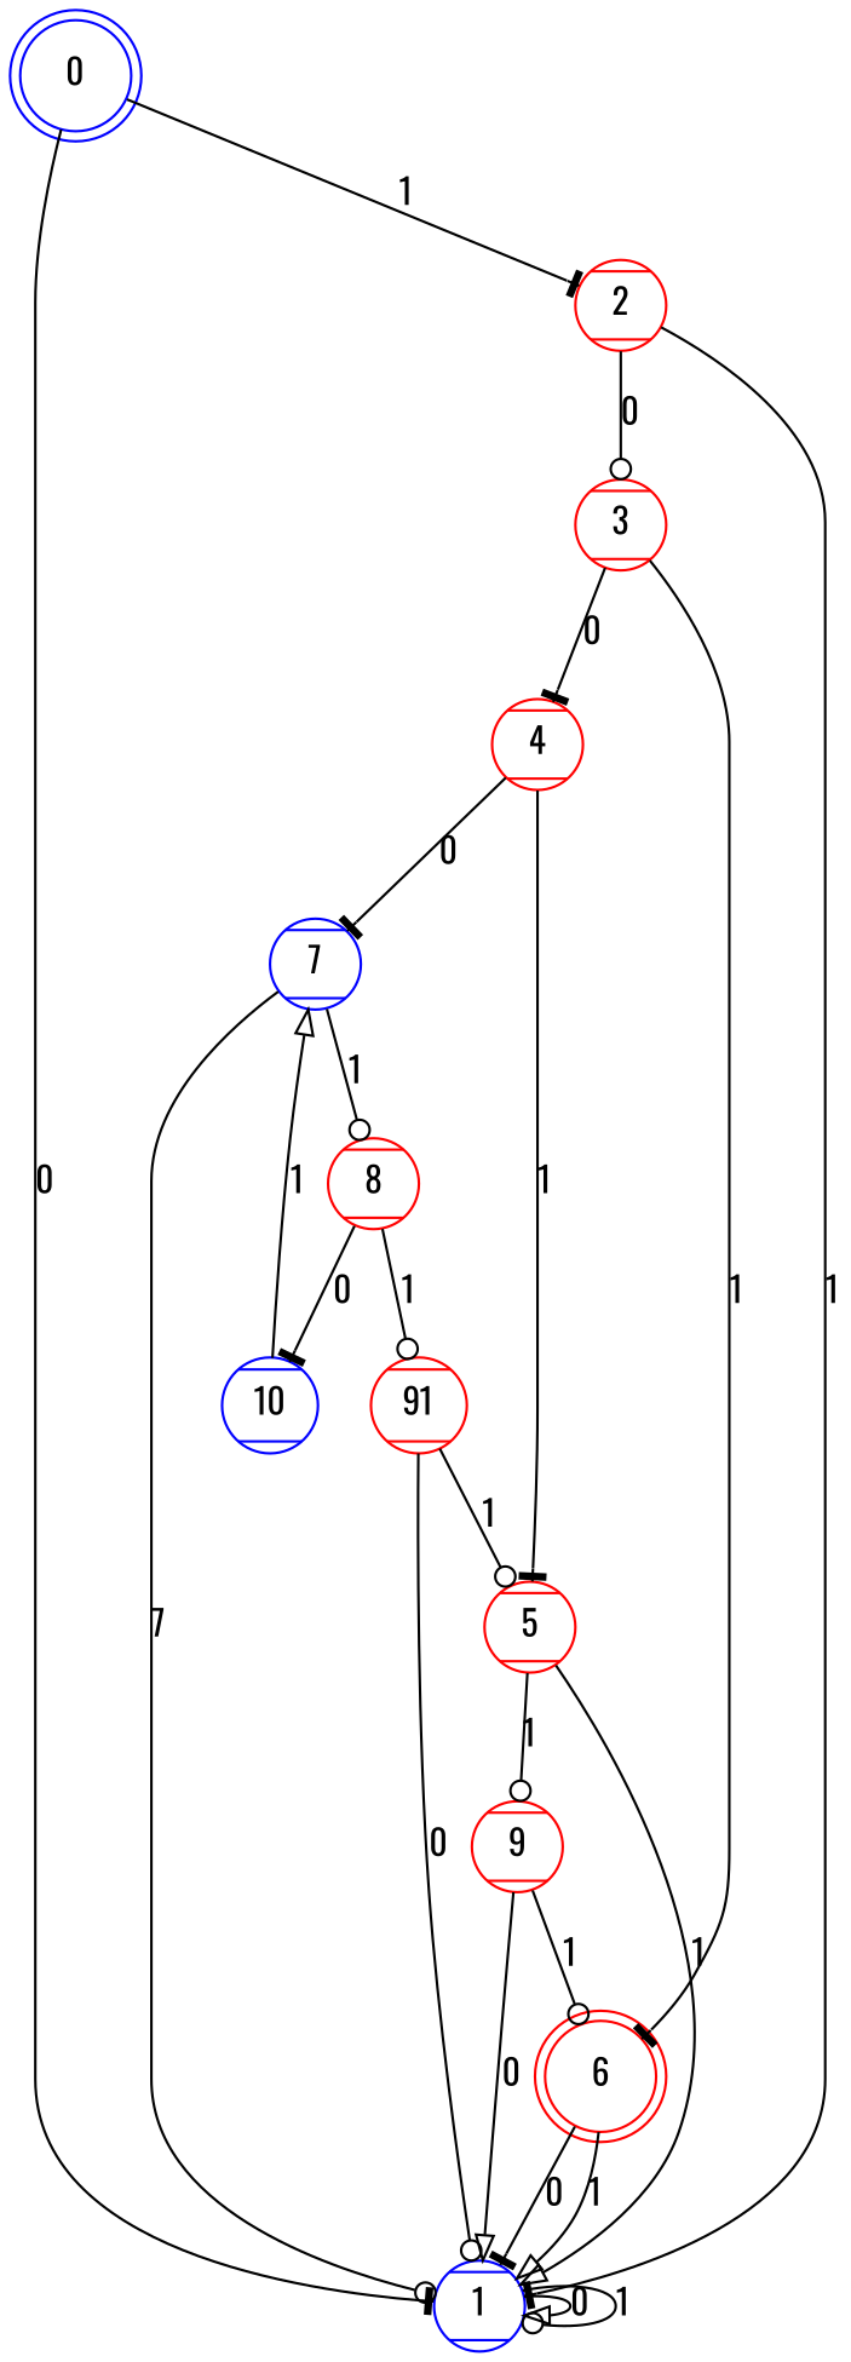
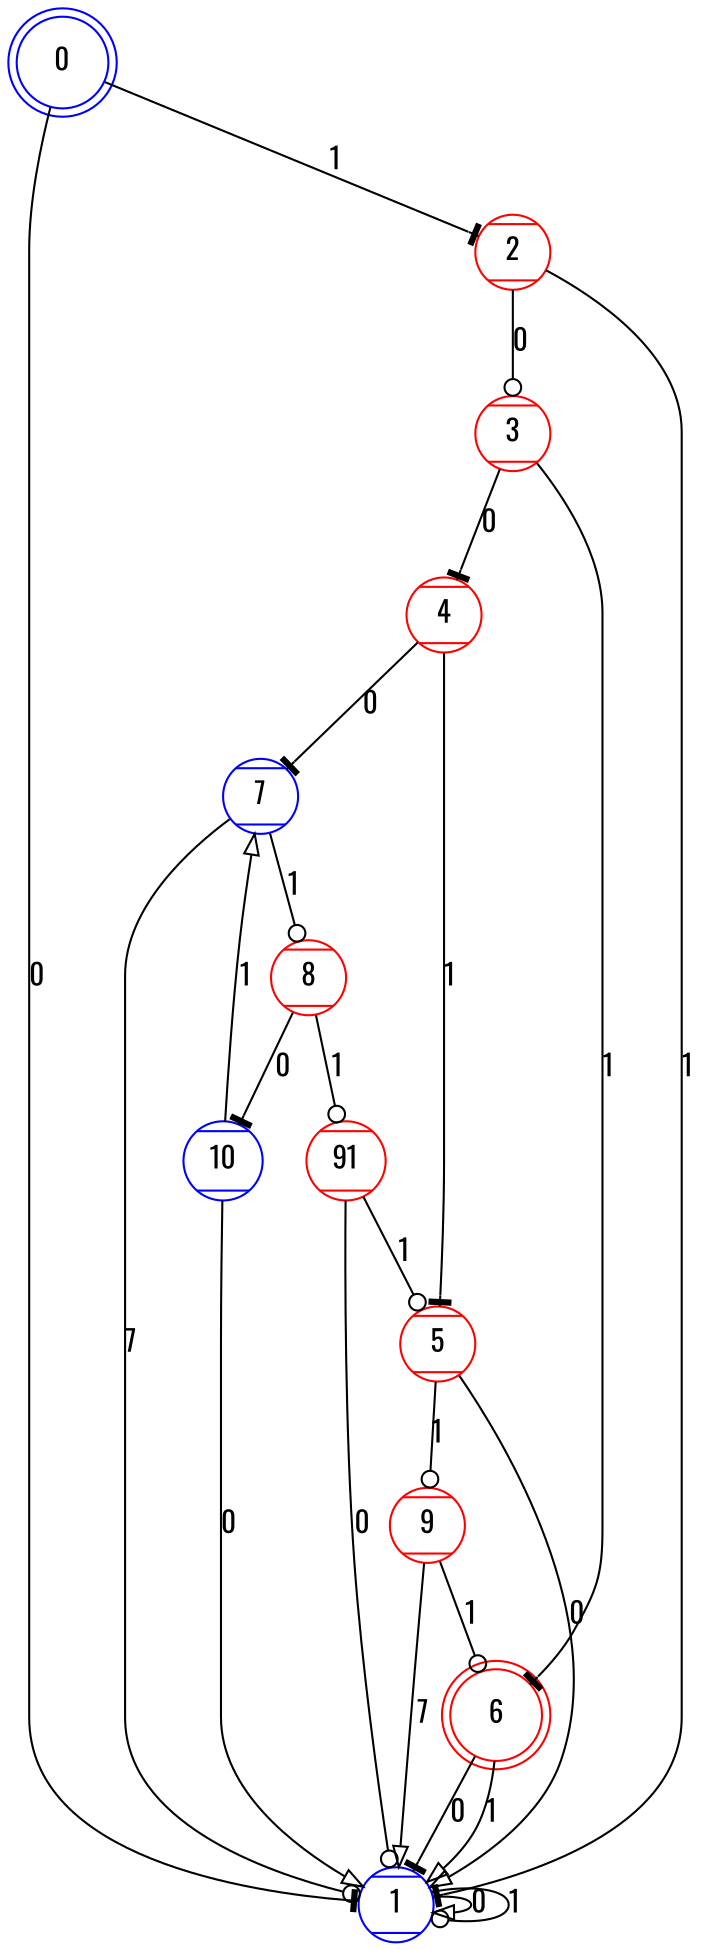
  digraph {
    fontname=Oswald
    node [color=red fontname=Oswald shape=Mcircle style=striped]
    edge [arrowhead=tee fontname=Oswald]
    0 [color=blue shape=doublecircle]
    1 [color=blue]
    2
    3
    4
    6 [shape=doublecircle]
    5
    7 [color=blue]
    9
    8
    10 [color=blue]
    n12 [label=91]
    0 -> 1 [label=0]
    0 -> 2 [label=1]
    1 -> 1 [arrowhead=onormal label=0]
    1 -> 1 [arrowhead=odot label=1]
    2 -> 1 [label=1]
    2 -> 3 [arrowhead=odot label=0]
    3 -> 4 [label=0]
    3 -> 6 [label=1]
    4 -> 5 [label=1]
    4 -> 7 [label=0]
    6 -> 1 [label=0]
    6 -> 1 [arrowhead=onormal label=1]
-   5 -> 1 [arrowhead=onormal label=1]
+   5 -> 1 [arrowhead=onormal label=0]
    5 -> 9 [arrowhead=odot label=1]
    7 -> 1 [arrowhead=odot label=7]
    7 -> 8 [arrowhead=odot label=1]
-   9 -> 1 [arrowhead=onormal label=0]
+   9 -> 1 [arrowhead=onormal label=7]
    9 -> 6 [arrowhead=odot label=1]
    8 -> 10 [label=0]
    8 -> n12 [arrowhead=odot label=1]
+   10 -> 1 [arrowhead=onormal label=0]
    10 -> 7 [arrowhead=onormal label=1]
    n12 -> 1 [arrowhead=odot label=0]
    n12 -> 5 [arrowhead=odot label=1]
  }
